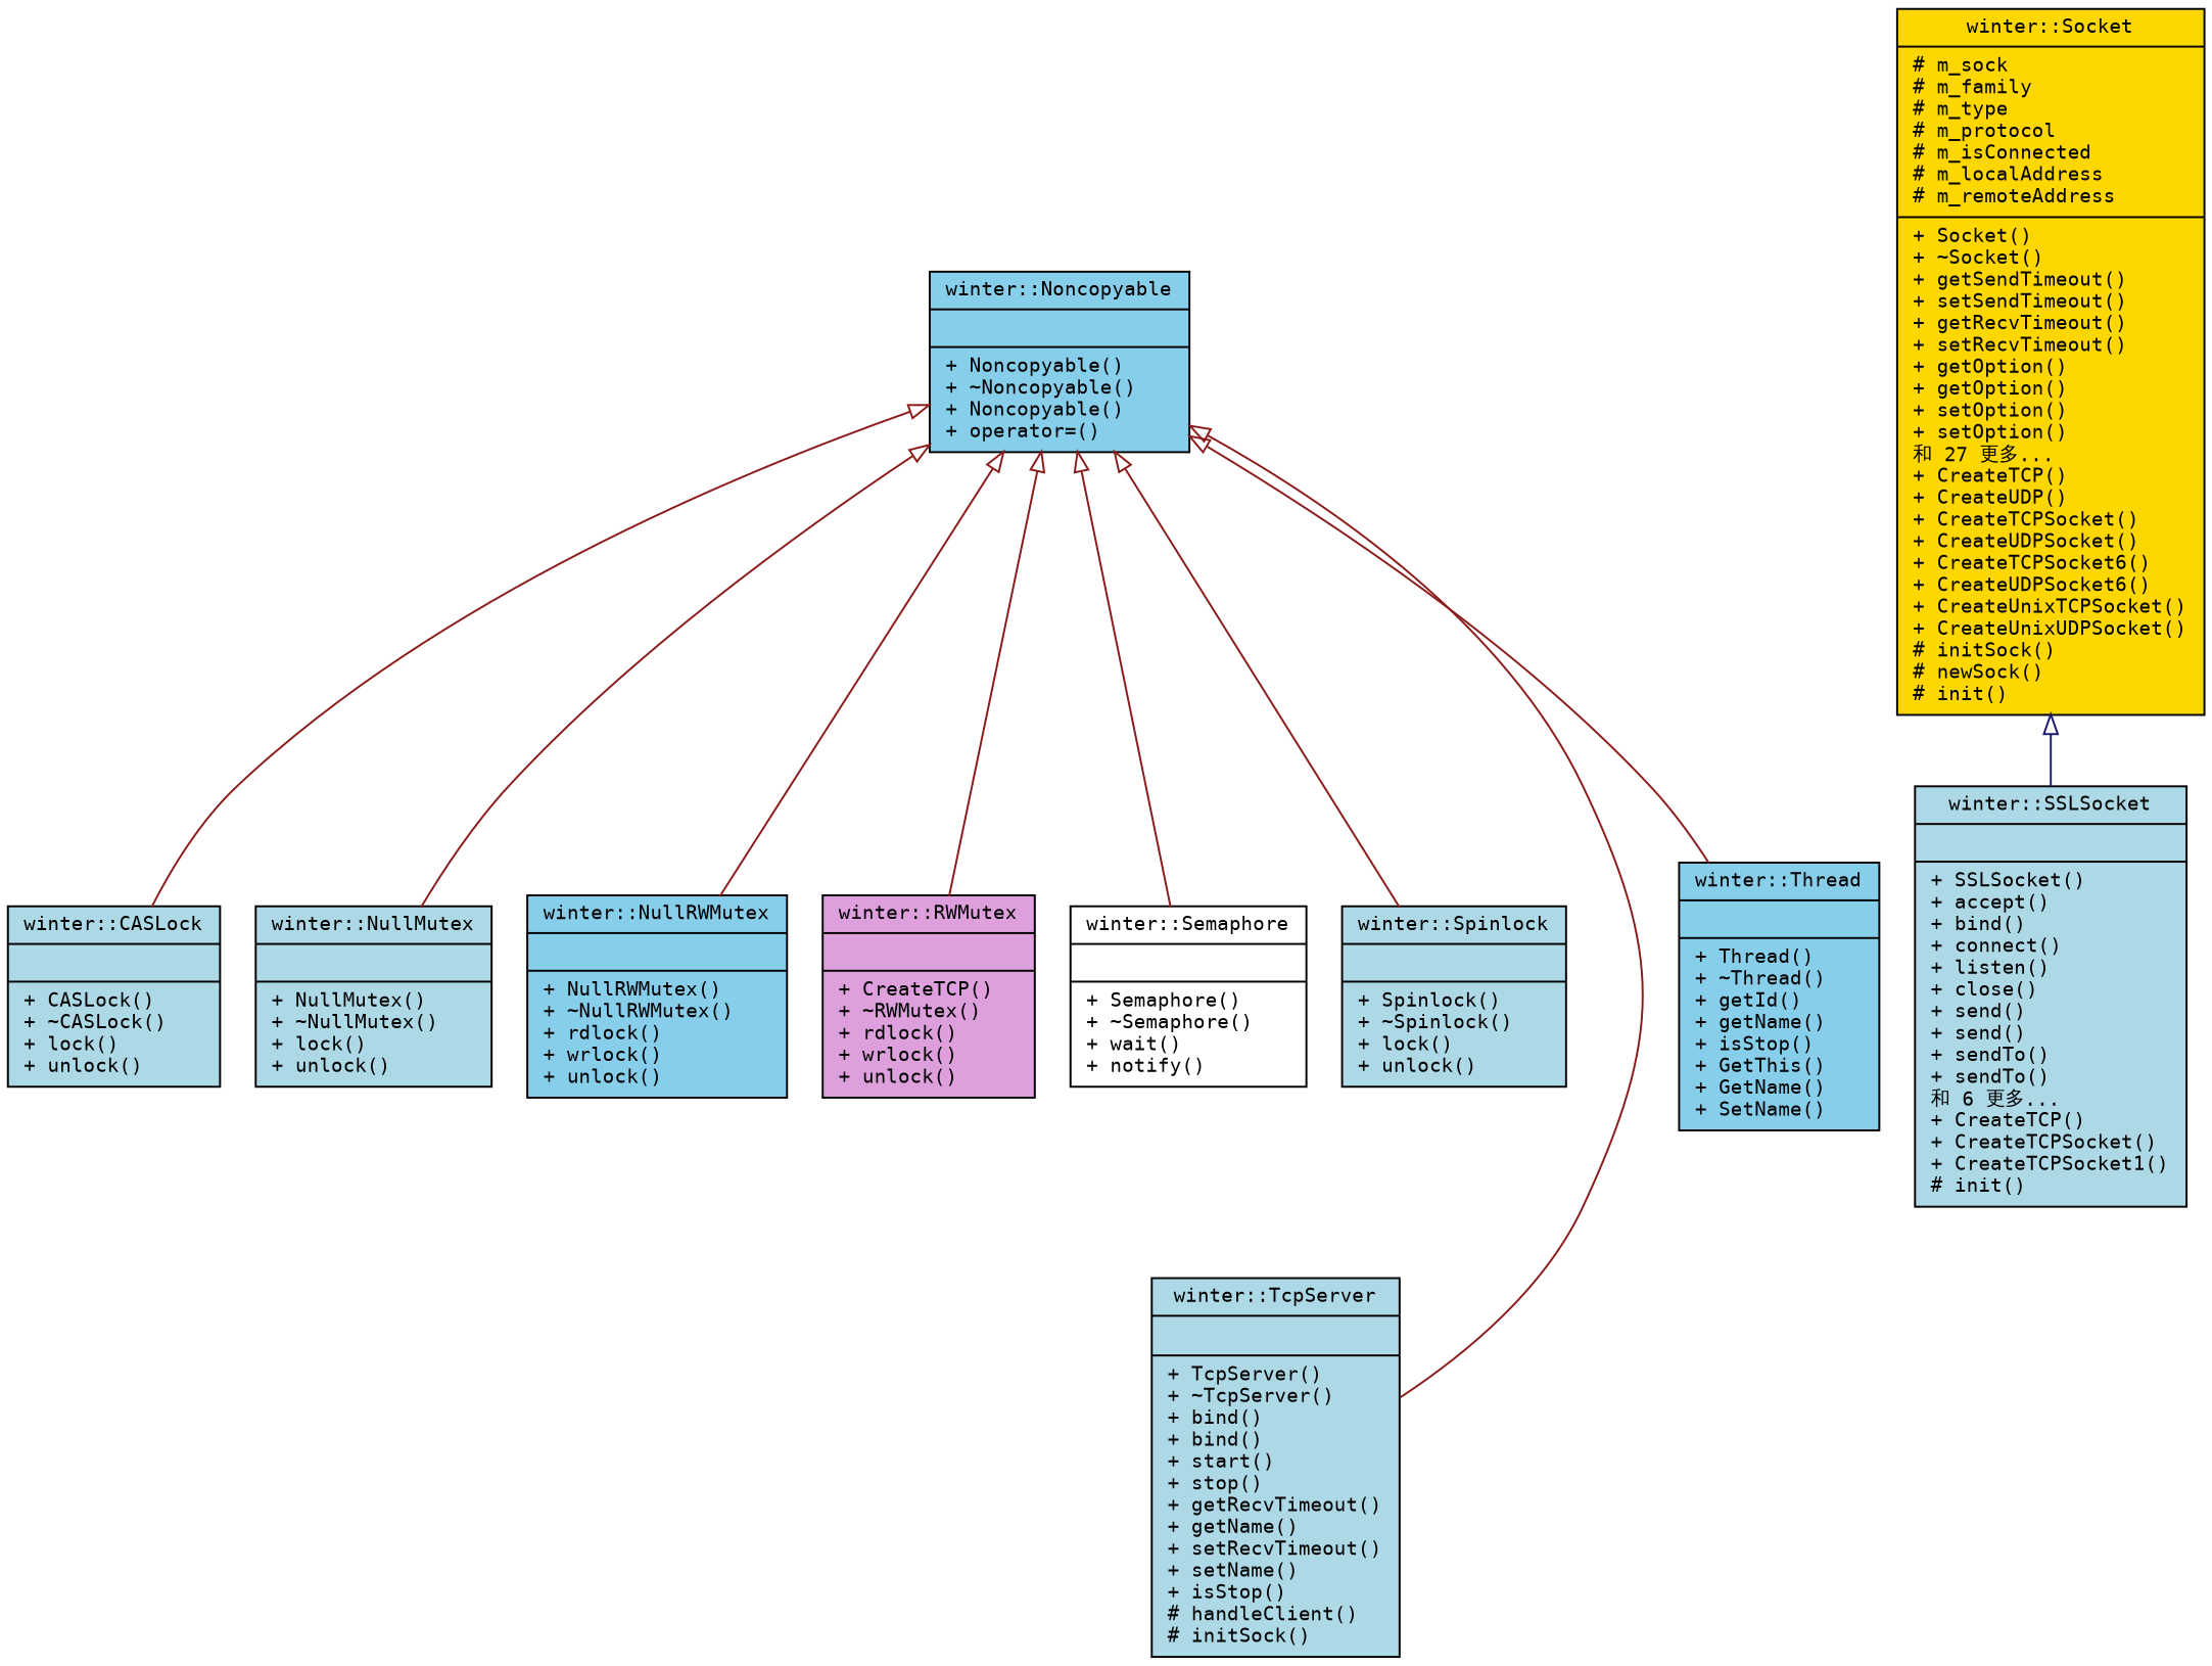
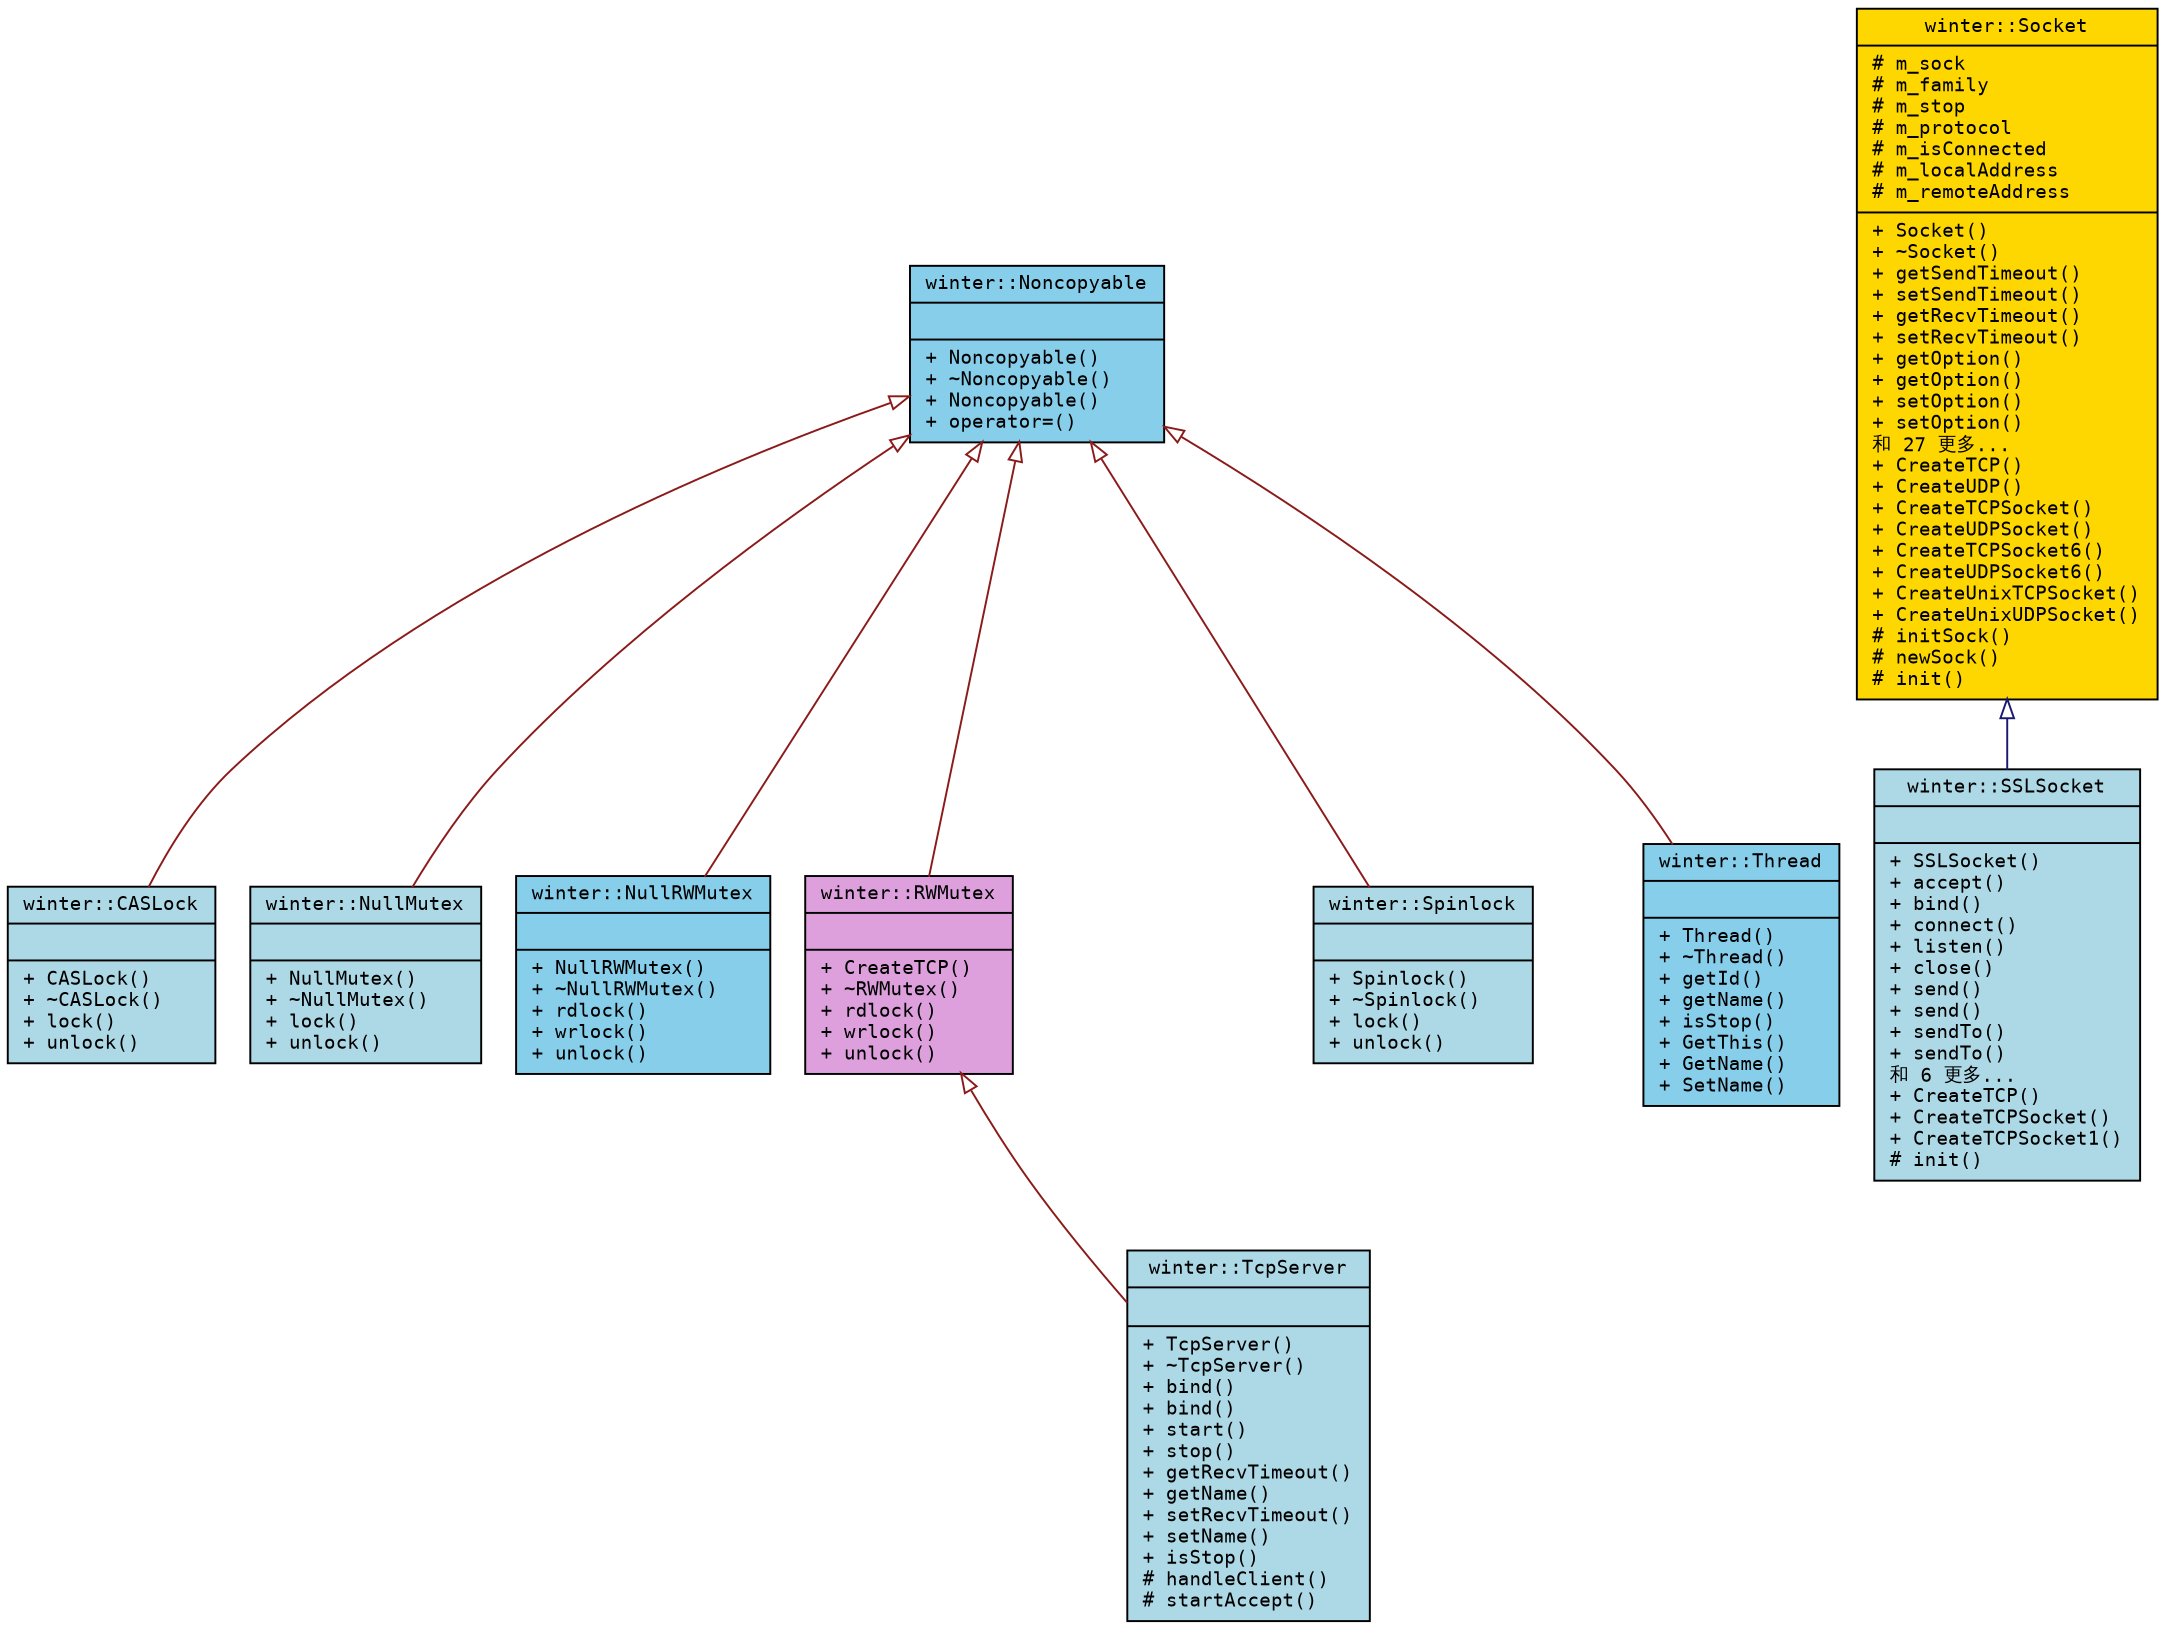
  digraph {
    fontname="DejaVu Sans Mono"
    node [color=black fillcolor=lightblue fontname="DejaVu Sans Mono" fontsize=10 shape=record style=filled]
    edge [arrowtail=onormal color=firebrick4 dir=back fontname="DejaVu Sans Mono" fontsize=10 labelfontname=Helvetica labelfontsize=10 style=solid]
    n1 [fillcolor=skyblue fontcolor=black height=0.2 label="{winter::Noncopyable\n||+ Noncopyable()\l+ ~Noncopyable()\l+ Noncopyable()\l+ operator=()\l}" width=0.4]
    n2 [height=0.2 label="{winter::CASLock\n||+ CASLock()\l+ ~CASLock()\l+ lock()\l+ unlock()\l}" width=0.4]
    n3 [height=0.2 label="{winter::NullMutex\n||+ NullMutex()\l+ ~NullMutex()\l+ lock()\l+ unlock()\l}" width=0.4]
    n4 [fillcolor=skyblue height=0.2 label="{winter::NullRWMutex\n||+ NullRWMutex()\l+ ~NullRWMutex()\l+ rdlock()\l+ wrlock()\l+ unlock()\l}" width=0.4]
    n5 [fillcolor=plum height=0.2 label="{winter::RWMutex\n||+ CreateTCP()\l+ ~RWMutex()\l+ rdlock()\l+ wrlock()\l+ unlock()\l}" width=0.4]
-   n6 [fillcolor=white height=0.2 label="{winter::Semaphore\n||+ Semaphore()\l+ ~Semaphore()\l+ wait()\l+ notify()\l}" width=0.4]
    n7 [height=0.2 label="{winter::Spinlock\n||+ Spinlock()\l+ ~Spinlock()\l+ lock()\l+ unlock()\l}" width=0.4]
-   n8 [height=0.2 label="{winter::TcpServer\n||+ TcpServer()\l+ ~TcpServer()\l+ bind()\l+ bind()\l+ start()\l+ stop()\l+ getRecvTimeout()\l+ getName()\l+ setRecvTimeout()\l+ setName()\l+ isStop()\l# handleClient()\l# initSock()\l}" width=0.4]
+   n8 [height=0.2 label="{winter::TcpServer\n||+ TcpServer()\l+ ~TcpServer()\l+ bind()\l+ bind()\l+ start()\l+ stop()\l+ getRecvTimeout()\l+ getName()\l+ setRecvTimeout()\l+ setName()\l+ isStop()\l# handleClient()\l# startAccept()\l}" width=0.4]
    n9 [fillcolor=skyblue height=0.2 label="{winter::Thread\n||+ Thread()\l+ ~Thread()\l+ getId()\l+ getName()\l+ isStop()\l+ GetThis()\l+ GetName()\l+ SetName()\l}" width=0.4]
-   n10 [fillcolor=gold height=0.2 label="{winter::Socket\n|# m_sock\l# m_family\l# m_type\l# m_protocol\l# m_isConnected\l# m_localAddress\l# m_remoteAddress\l|+ Socket()\l+ ~Socket()\l+ getSendTimeout()\l+ setSendTimeout()\l+ getRecvTimeout()\l+ setRecvTimeout()\l+ getOption()\l+ getOption()\l+ setOption()\l+ setOption()\l和 27 更多...\l+ CreateTCP()\l+ CreateUDP()\l+ CreateTCPSocket()\l+ CreateUDPSocket()\l+ CreateTCPSocket6()\l+ CreateUDPSocket6()\l+ CreateUnixTCPSocket()\l+ CreateUnixUDPSocket()\l# initSock()\l# newSock()\l# init()\l}" width=0.4]
+   n10 [fillcolor=gold height=0.2 label="{winter::Socket\n|# m_sock\l# m_family\l# m_stop\l# m_protocol\l# m_isConnected\l# m_localAddress\l# m_remoteAddress\l|+ Socket()\l+ ~Socket()\l+ getSendTimeout()\l+ setSendTimeout()\l+ getRecvTimeout()\l+ setRecvTimeout()\l+ getOption()\l+ getOption()\l+ setOption()\l+ setOption()\l和 27 更多...\l+ CreateTCP()\l+ CreateUDP()\l+ CreateTCPSocket()\l+ CreateUDPSocket()\l+ CreateTCPSocket6()\l+ CreateUDPSocket6()\l+ CreateUnixTCPSocket()\l+ CreateUnixUDPSocket()\l# initSock()\l# newSock()\l# init()\l}" width=0.4]
    n11 [height=0.2 label="{winter::SSLSocket\n||+ SSLSocket()\l+ accept()\l+ bind()\l+ connect()\l+ listen()\l+ close()\l+ send()\l+ send()\l+ sendTo()\l+ sendTo()\l和 6 更多...\l+ CreateTCP()\l+ CreateTCPSocket()\l+ CreateTCPSocket1()\l# init()\l}" width=0.4]
    n1 -> n2
    n1 -> n3
    n1 -> n4
    n1 -> n5
-   n1 -> n6
    n1 -> n7
-   n1 -> n8
+   n5 -> n8
    n1 -> n9
    n10 -> n11 [color=midnightblue]
  }
